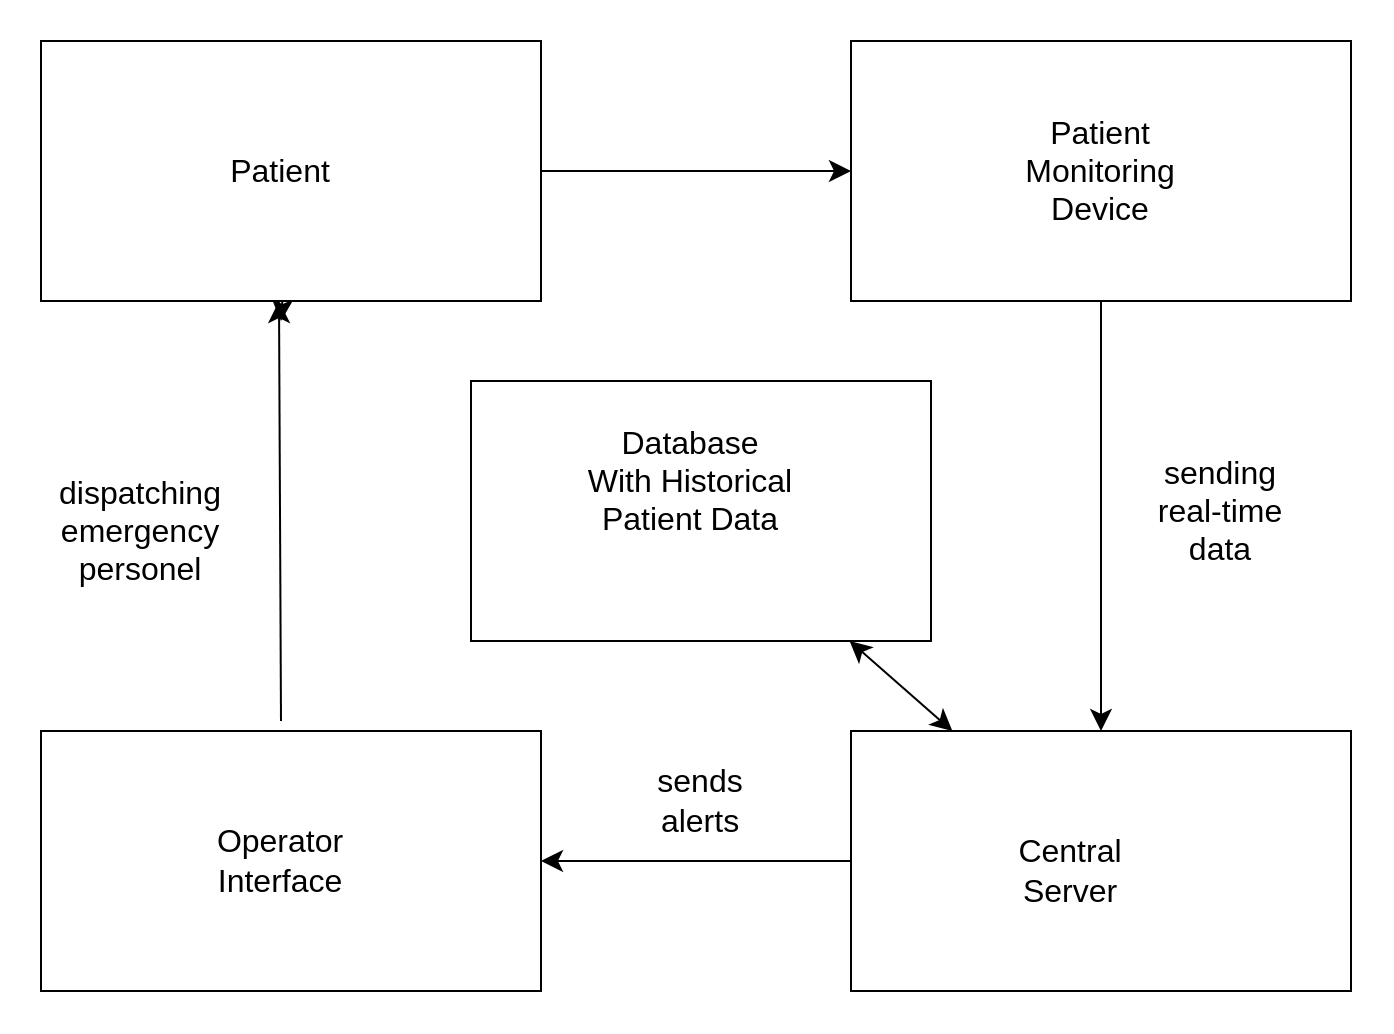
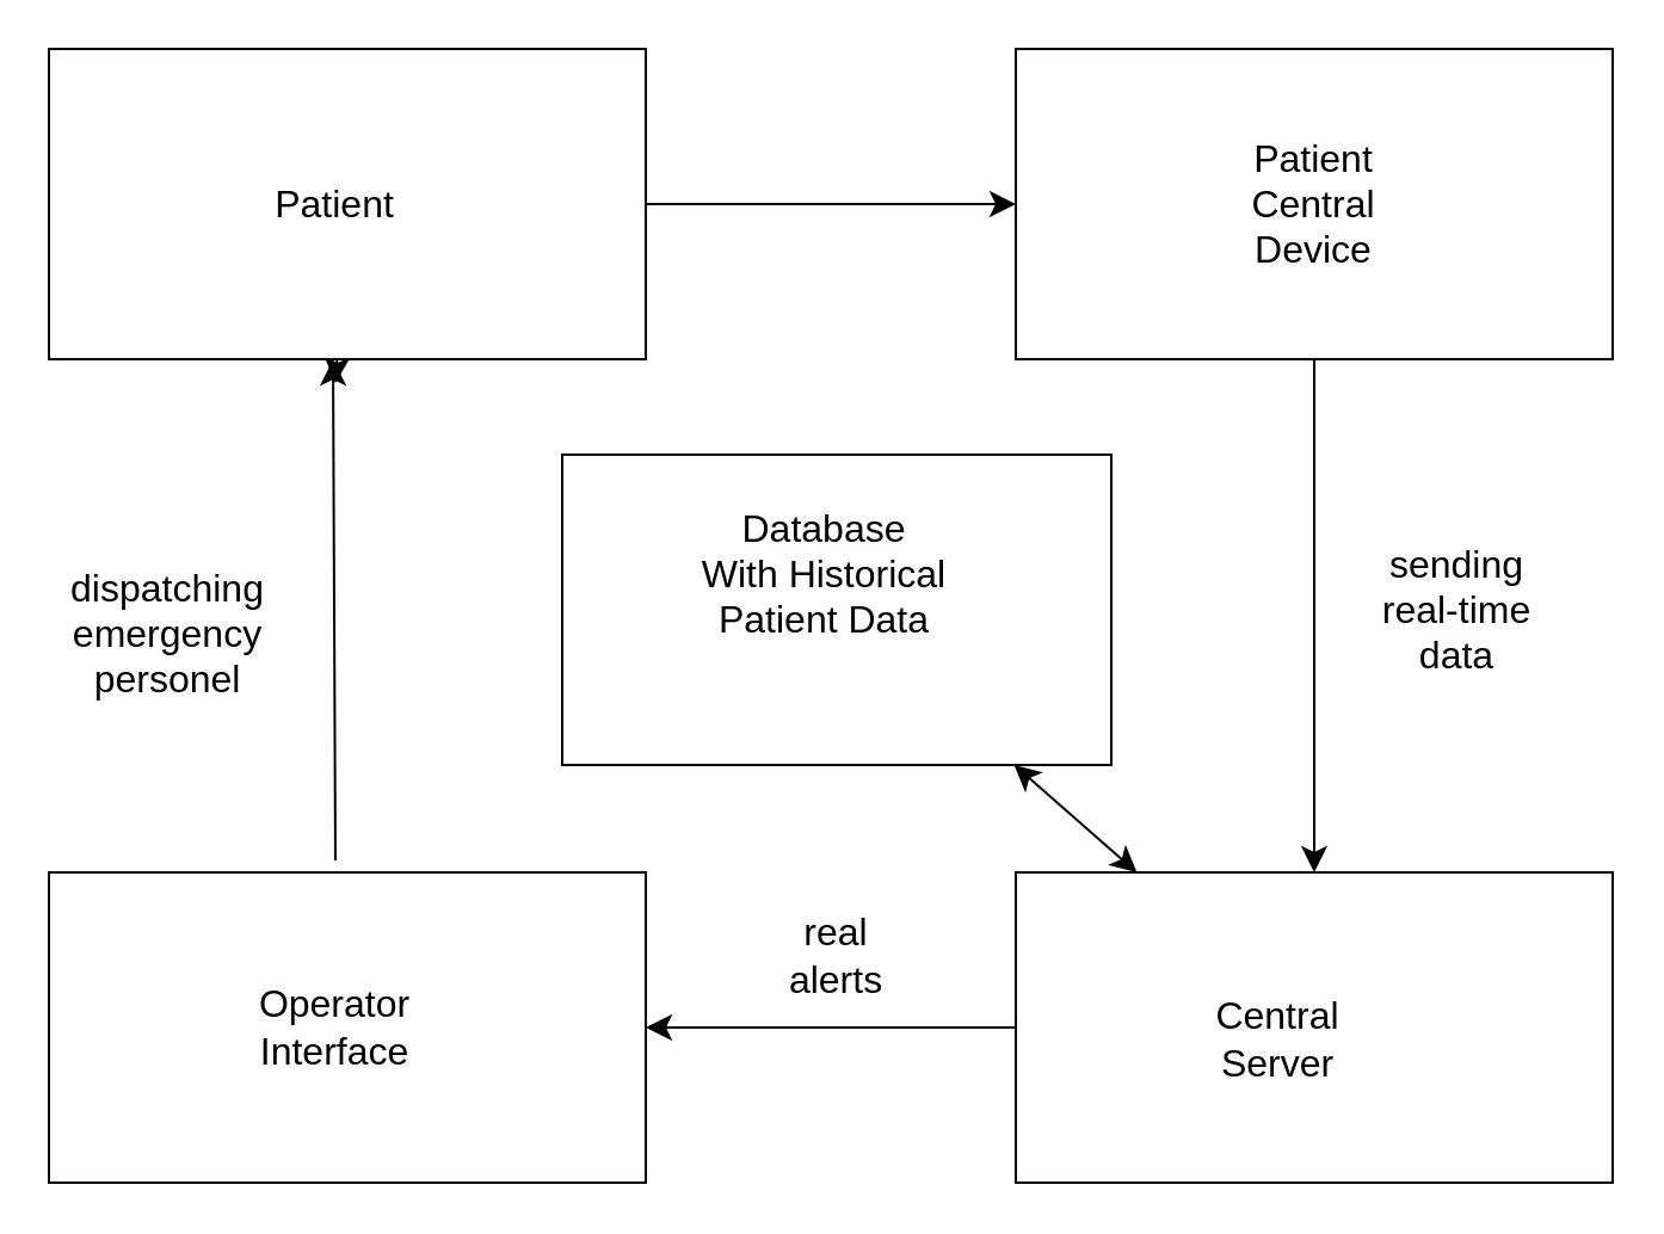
  <mxCell id="0" />
  <mxCell id="1" parent="0" />
  <mxCell id="2" style="edgeStyle=none;curved=1;rounded=0;orthogonalLoop=1;jettySize=auto;html=1;exitX=1;exitY=0.5;exitDx=0;exitDy=0;fontSize=12;startSize=8;endSize=8;" edge="1" parent="1"><mxGeometry relative="1" as="geometry"><mxPoint x="440" y="120" as="sourcePoint" /><mxPoint x="440" y="120" as="targetPoint" /></mxGeometry></mxCell>
  <mxCell id="3" value="" style="rounded=0;whiteSpace=wrap;html=1;" vertex="1" parent="1"><mxGeometry x="425" y="20" width="250" height="130" as="geometry" /></mxCell>
- <mxCell id="4" value="&lt;div&gt;Patient&lt;/div&gt;&lt;div&gt;Monitoring&lt;/div&gt;&lt;div&gt;Device&lt;br&gt;&lt;/div&gt;" style="text;html=1;align=center;verticalAlign=middle;whiteSpace=wrap;rounded=0;fontSize=16;" vertex="1" parent="1"><mxGeometry x="520" y="70" width="60" height="30" as="geometry" /></mxCell>
+ <mxCell id="4" value="&lt;div&gt;Patient&lt;/div&gt;&lt;div&gt;Central&lt;/div&gt;&lt;div&gt;Device&lt;br&gt;&lt;/div&gt;" style="text;html=1;align=center;verticalAlign=middle;whiteSpace=wrap;rounded=0;fontSize=16;" vertex="1" parent="1"><mxGeometry x="520" y="70" width="60" height="30" as="geometry" /></mxCell>
  <mxCell id="5" value="" style="rounded=0;whiteSpace=wrap;html=1;" vertex="1" parent="1"><mxGeometry x="235" y="190" width="230" height="130" as="geometry" /></mxCell>
  <mxCell id="6" value="&lt;div&gt;Database&lt;/div&gt;&lt;div&gt;With Historical Patient Data&lt;br&gt;&lt;/div&gt;" style="text;html=1;align=center;verticalAlign=middle;whiteSpace=wrap;rounded=0;fontSize=16;" vertex="1" parent="1"><mxGeometry x="280" y="225" width="130" height="30" as="geometry" /></mxCell>
  <mxCell id="7" value="" style="rounded=0;whiteSpace=wrap;html=1;" vertex="1" parent="1"><mxGeometry x="425" y="365" width="250" height="130" as="geometry" /></mxCell>
  <mxCell id="8" value="Central Server" style="text;html=1;align=center;verticalAlign=middle;whiteSpace=wrap;rounded=0;fontSize=16;" vertex="1" parent="1"><mxGeometry x="505" y="420" width="60" height="30" as="geometry" /></mxCell>
  <mxCell id="9" value="" style="endArrow=classic;html=1;rounded=0;fontSize=12;startSize=8;endSize=8;curved=1;exitX=0.5;exitY=1;exitDx=0;exitDy=0;" edge="1" parent="1" source="3" target="7"><mxGeometry width="50" height="50" relative="1" as="geometry"><mxPoint x="470" y="150" as="sourcePoint" /><mxPoint x="520" y="100" as="targetPoint" /></mxGeometry></mxCell>
  <mxCell id="10" value="" style="rounded=0;whiteSpace=wrap;html=1;" vertex="1" parent="1"><mxGeometry x="20" y="365" width="250" height="130" as="geometry" /></mxCell>
  <mxCell id="11" value="&lt;div&gt;Operator&lt;/div&gt;&lt;div&gt;Interface&lt;br&gt;&lt;/div&gt;" style="text;html=1;align=center;verticalAlign=middle;whiteSpace=wrap;rounded=0;fontSize=16;" vertex="1" parent="1"><mxGeometry x="110" y="415" width="60" height="30" as="geometry" /></mxCell>
  <mxCell id="12" value="" style="endArrow=classic;startArrow=classic;html=1;rounded=0;fontSize=12;startSize=8;endSize=8;curved=1;" edge="1" parent="1" source="7" target="5"><mxGeometry width="50" height="50" relative="1" as="geometry"><mxPoint x="550" y="360" as="sourcePoint" /><mxPoint x="650" y="250" as="targetPoint" /></mxGeometry></mxCell>
  <mxCell id="13" value="" style="endArrow=classic;html=1;rounded=0;fontSize=12;startSize=8;endSize=8;curved=1;exitX=0;exitY=0.5;exitDx=0;exitDy=0;entryX=1;entryY=0.5;entryDx=0;entryDy=0;" edge="1" parent="1" source="7" target="10"><mxGeometry width="50" height="50" relative="1" as="geometry"><mxPoint x="310" y="400" as="sourcePoint" /><mxPoint x="360" y="350" as="targetPoint" /></mxGeometry></mxCell>
  <mxCell id="14" style="edgeStyle=none;curved=1;rounded=0;orthogonalLoop=1;jettySize=auto;html=1;fontSize=12;startSize=8;endSize=8;" edge="1" parent="1" source="15"><mxGeometry relative="1" as="geometry"><mxPoint x="140" y="160" as="targetPoint" /></mxGeometry></mxCell>
  <mxCell id="15" value="" style="rounded=0;whiteSpace=wrap;html=1;" vertex="1" parent="1"><mxGeometry x="20" y="20" width="250" height="130" as="geometry" /></mxCell>
  <mxCell id="16" value="Patient" style="text;html=1;align=center;verticalAlign=middle;whiteSpace=wrap;rounded=0;fontSize=16;" vertex="1" parent="1"><mxGeometry x="110" y="70" width="60" height="30" as="geometry" /></mxCell>
  <mxCell id="17" value="" style="endArrow=classic;html=1;rounded=0;fontSize=12;startSize=8;endSize=8;curved=1;exitX=1;exitY=0.5;exitDx=0;exitDy=0;entryX=0;entryY=0.5;entryDx=0;entryDy=0;" edge="1" parent="1" source="15" target="3"><mxGeometry width="50" height="50" relative="1" as="geometry"><mxPoint x="310" y="400" as="sourcePoint" /><mxPoint x="360" y="350" as="targetPoint" /></mxGeometry></mxCell>
  <mxCell id="18" value="" style="endArrow=classic;html=1;rounded=0;fontSize=12;startSize=8;endSize=8;curved=1;entryX=0.476;entryY=1;entryDx=0;entryDy=0;entryPerimeter=0;" edge="1" parent="1" target="15"><mxGeometry width="50" height="50" relative="1" as="geometry"><mxPoint x="140" y="360" as="sourcePoint" /><mxPoint x="180" y="180" as="targetPoint" /></mxGeometry></mxCell>
  <mxCell id="19" value="&lt;div&gt;sending&lt;/div&gt;&lt;div&gt;real-time data&lt;br&gt;&lt;/div&gt;" style="text;html=1;align=center;verticalAlign=middle;whiteSpace=wrap;rounded=0;fontSize=16;" vertex="1" parent="1"><mxGeometry x="570" y="240" width="80" height="30" as="geometry" /></mxCell>
  <mxCell id="20" value="&lt;div&gt;dispatching&lt;/div&gt;&lt;div&gt;emergency&lt;/div&gt;&lt;div&gt;personel&lt;/div&gt;" style="text;html=1;align=center;verticalAlign=middle;whiteSpace=wrap;rounded=0;fontSize=16;" vertex="1" parent="1"><mxGeometry x="40" y="250" width="60" height="30" as="geometry" /></mxCell>
  <mxCell id="21" style="edgeStyle=none;curved=1;rounded=0;orthogonalLoop=1;jettySize=auto;html=1;exitX=0.5;exitY=0;exitDx=0;exitDy=0;fontSize=12;startSize=8;endSize=8;" edge="1" parent="1" source="19" target="19"><mxGeometry relative="1" as="geometry" /></mxCell>
- <mxCell id="22" value="&lt;div&gt;sends alerts&lt;/div&gt;" style="text;html=1;align=center;verticalAlign=middle;whiteSpace=wrap;rounded=0;fontSize=16;" vertex="1" parent="1"><mxGeometry x="320" y="385" width="60" height="30" as="geometry" /></mxCell>
+ <mxCell id="22" value="&lt;div&gt;real alerts&lt;/div&gt;" style="text;html=1;align=center;verticalAlign=middle;whiteSpace=wrap;rounded=0;fontSize=16;" vertex="1" parent="1"><mxGeometry x="320" y="385" width="60" height="30" as="geometry" /></mxCell>
